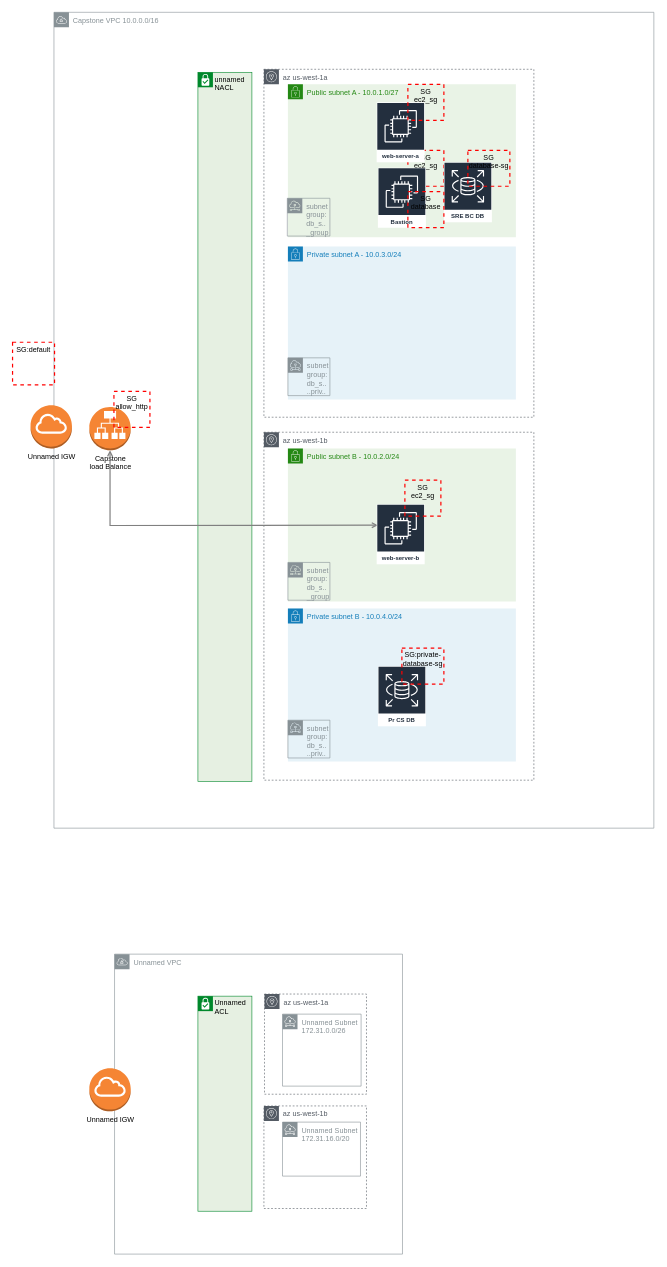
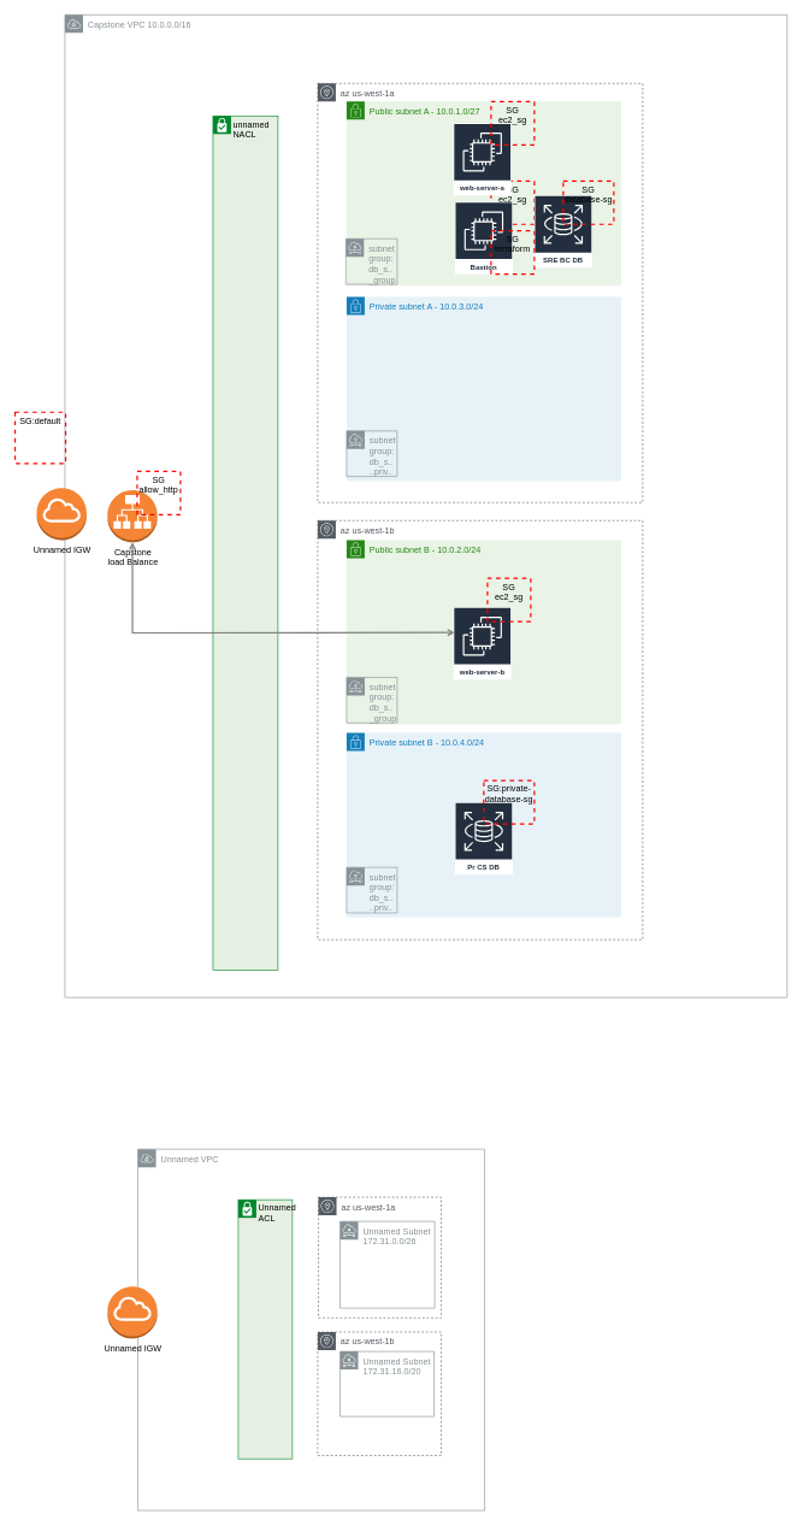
  <mxCell id="0" />
  <mxCell id="1" parent="0" />
  <mxCell id="2" value="Capstone VPC 10.0.0.0/16" style="sketch=0;outlineConnect=0;gradientColor=none;html=1;whiteSpace=wrap;fontSize=12;fontStyle=0;shape=mxgraph.aws4.group;grIcon=mxgraph.aws4.group_vpc;strokeColor=#879196;fillColor=none;verticalAlign=top;align=left;spacingLeft=30;fontColor=#879196;dashed=0;" parent="1" vertex="1"><mxGeometry x="89" y="20" width="1000" height="1360" as="geometry" /></mxCell>
  <mxCell id="3" value="az us-west-1b" style="sketch=0;outlineConnect=0;gradientColor=none;html=1;whiteSpace=wrap;fontSize=12;fontStyle=0;shape=mxgraph.aws4.group;grIcon=mxgraph.aws4.group_availability_zone;strokeColor=#545B64;fillColor=none;verticalAlign=top;align=left;spacingLeft=30;fontColor=#545B64;dashed=1;" parent="1" vertex="1"><mxGeometry x="439" y="720" width="450" height="580" as="geometry" /></mxCell>
  <mxCell id="4" value="az us-west-1a" style="sketch=0;outlineConnect=0;gradientColor=none;html=1;whiteSpace=wrap;fontSize=12;fontStyle=0;shape=mxgraph.aws4.group;grIcon=mxgraph.aws4.group_availability_zone;strokeColor=#545B64;fillColor=none;verticalAlign=top;align=left;spacingLeft=30;fontColor=#545B64;dashed=1;" parent="1" vertex="1"><mxGeometry x="439" y="115" width="450" height="580" as="geometry" /></mxCell>
  <mxCell id="5" value="Public subnet B - 10.0.2.0/24" style="points=[[0,0],[0.25,0],[0.5,0],[0.75,0],[1,0],[1,0.25],[1,0.5],[1,0.75],[1,1],[0.75,1],[0.5,1],[0.25,1],[0,1],[0,0.75],[0,0.5],[0,0.25]];outlineConnect=0;gradientColor=none;html=1;whiteSpace=wrap;fontSize=12;fontStyle=0;container=1;pointerEvents=0;collapsible=0;recursiveResize=0;shape=mxgraph.aws4.group;grIcon=mxgraph.aws4.group_security_group;grStroke=0;strokeColor=#248814;fillColor=#E9F3E6;verticalAlign=top;align=left;spacingLeft=30;fontColor=#248814;dashed=0;" parent="1" vertex="1"><mxGeometry x="479" y="747" width="380" height="255" as="geometry" /></mxCell>
  <mxCell id="6" value="Private subnet B - 10.0.4.0/24" style="points=[[0,0],[0.25,0],[0.5,0],[0.75,0],[1,0],[1,0.25],[1,0.5],[1,0.75],[1,1],[0.75,1],[0.5,1],[0.25,1],[0,1],[0,0.75],[0,0.5],[0,0.25]];outlineConnect=0;gradientColor=none;html=1;whiteSpace=wrap;fontSize=12;fontStyle=0;container=1;pointerEvents=0;collapsible=0;recursiveResize=0;shape=mxgraph.aws4.group;grIcon=mxgraph.aws4.group_security_group;grStroke=0;strokeColor=#147EBA;fillColor=#E6F2F8;verticalAlign=top;align=left;spacingLeft=30;fontColor=#147EBA;dashed=0;" parent="1" vertex="1"><mxGeometry x="479" y="1014" width="380" height="255" as="geometry" /></mxCell>
  <mxCell id="7" value="Private subnet A - 10.0.3.0/24" style="points=[[0,0],[0.25,0],[0.5,0],[0.75,0],[1,0],[1,0.25],[1,0.5],[1,0.75],[1,1],[0.75,1],[0.5,1],[0.25,1],[0,1],[0,0.75],[0,0.5],[0,0.25]];outlineConnect=0;gradientColor=none;html=1;whiteSpace=wrap;fontSize=12;fontStyle=0;container=1;pointerEvents=0;collapsible=0;recursiveResize=0;shape=mxgraph.aws4.group;grIcon=mxgraph.aws4.group_security_group;grStroke=0;strokeColor=#147EBA;fillColor=#E6F2F8;verticalAlign=top;align=left;spacingLeft=30;fontColor=#147EBA;dashed=0;" parent="1" vertex="1"><mxGeometry x="479" y="410.5" width="380" height="255" as="geometry" /></mxCell>
  <mxCell id="8" value="subnet&lt;br&gt;group:&lt;br&gt;db_s..&lt;br&gt;..priv.." style="sketch=0;outlineConnect=0;gradientColor=none;html=1;whiteSpace=wrap;fontSize=12;fontStyle=0;shape=mxgraph.aws4.group;grIcon=mxgraph.aws4.group_subnet;strokeColor=#879196;fillColor=none;verticalAlign=top;align=left;spacingLeft=30;fontColor=#879196;dashed=0;" parent="7" vertex="1"><mxGeometry y="185.5" width="70" height="63" as="geometry" /></mxCell>
  <mxCell id="9" value="Public subnet A - 10.0.1.0/27" style="points=[[0,0],[0.25,0],[0.5,0],[0.75,0],[1,0],[1,0.25],[1,0.5],[1,0.75],[1,1],[0.75,1],[0.5,1],[0.25,1],[0,1],[0,0.75],[0,0.5],[0,0.25]];outlineConnect=0;gradientColor=none;html=1;whiteSpace=wrap;fontSize=12;fontStyle=0;container=1;pointerEvents=0;collapsible=0;recursiveResize=0;shape=mxgraph.aws4.group;grIcon=mxgraph.aws4.group_security_group;grStroke=0;strokeColor=#248814;fillColor=#E9F3E6;verticalAlign=top;align=left;spacingLeft=30;fontColor=#248814;dashed=0;" parent="1" vertex="1"><mxGeometry x="479" y="140" width="380" height="255" as="geometry" /></mxCell>
  <mxCell id="10" value="subnet&lt;br&gt;group:&lt;br&gt;db_s..&lt;br&gt;_group" style="sketch=0;outlineConnect=0;gradientColor=none;html=1;whiteSpace=wrap;fontSize=12;fontStyle=0;shape=mxgraph.aws4.group;grIcon=mxgraph.aws4.group_subnet;strokeColor=#879196;fillColor=none;verticalAlign=top;align=left;spacingLeft=30;fontColor=#879196;dashed=0;" parent="9" vertex="1"><mxGeometry x="-1" y="190" width="71" height="63" as="geometry" /></mxCell>
  <mxCell id="11" value="SG&lt;br&gt;ec2_sg" style="fontStyle=0;verticalAlign=top;align=center;spacingTop=-2;fillColor=none;rounded=0;whiteSpace=wrap;html=1;strokeColor=#FF0000;strokeWidth=2;dashed=1;container=1;collapsible=0;expand=0;recursiveResize=0;" parent="9" vertex="1"><mxGeometry x="200" y="110" width="60" height="60" as="geometry" /></mxCell>
- <mxCell id="12" value="unnamed &lt;br&gt;NACL" style="shape=mxgraph.ibm.box;prType=subnet;fontStyle=0;verticalAlign=top;align=left;spacingLeft=32;spacingTop=4;fillColor=#E6F0E2;rounded=0;whiteSpace=wrap;html=1;strokeColor=#00882B;strokeWidth=1;dashed=0;container=1;spacing=-4;collapsible=0;expand=0;recursiveResize=0;" parent="1" vertex="1"><mxGeometry x="329" y="120" width="90" height="1182" as="geometry" /></mxCell>
+ <mxCell id="12" value="unnamed &lt;br&gt;NACL" style="shape=mxgraph.ibm.box;prType=subnet;fontStyle=0;verticalAlign=top;align=left;spacingLeft=32;spacingTop=4;fillColor=#E6F0E2;rounded=0;whiteSpace=wrap;html=1;strokeColor=#00882B;strokeWidth=1;dashed=0;container=1;spacing=-4;collapsible=0;expand=0;recursiveResize=0;" parent="1" vertex="1"><mxGeometry x="294" y="160" width="90" height="1182" as="geometry" /></mxCell>
  <mxCell id="13" value="Capstone&lt;br&gt;load Balance" style="outlineConnect=0;dashed=0;verticalLabelPosition=bottom;verticalAlign=top;align=center;html=1;shape=mxgraph.aws3.application_load_balancer;fillColor=#F58534;gradientColor=none;" parent="1" vertex="1"><mxGeometry x="148" y="678" width="69" height="72" as="geometry" /></mxCell>
  <mxCell id="14" value="subnet&lt;br&gt;group:&lt;br&gt;db_s..&lt;br&gt;_group" style="sketch=0;outlineConnect=0;gradientColor=none;html=1;whiteSpace=wrap;fontSize=12;fontStyle=0;shape=mxgraph.aws4.group;grIcon=mxgraph.aws4.group_subnet;strokeColor=#879196;fillColor=none;verticalAlign=top;align=left;spacingLeft=30;fontColor=#879196;dashed=0;" parent="1" vertex="1"><mxGeometry x="479" y="937" width="70" height="63" as="geometry" /></mxCell>
  <mxCell id="15" value="Unnamed VPC" style="sketch=0;outlineConnect=0;gradientColor=none;html=1;whiteSpace=wrap;fontSize=12;fontStyle=0;shape=mxgraph.aws4.group;grIcon=mxgraph.aws4.group_vpc;strokeColor=#879196;fillColor=none;verticalAlign=top;align=left;spacingLeft=30;fontColor=#879196;dashed=0;" parent="1" vertex="1"><mxGeometry x="190" y="1590" width="480" height="500" as="geometry" /></mxCell>
  <mxCell id="16" value="az us-west-1a" style="sketch=0;outlineConnect=0;gradientColor=none;html=1;whiteSpace=wrap;fontSize=12;fontStyle=0;shape=mxgraph.aws4.group;grIcon=mxgraph.aws4.group_availability_zone;strokeColor=#545B64;fillColor=none;verticalAlign=top;align=left;spacingLeft=30;fontColor=#545B64;dashed=1;" parent="1" vertex="1"><mxGeometry x="440" y="1656.5" width="170" height="167" as="geometry" /></mxCell>
  <mxCell id="17" value="Unnamed Subnet&lt;br&gt;172.31.0.0/26" style="sketch=0;outlineConnect=0;gradientColor=none;html=1;whiteSpace=wrap;fontSize=12;fontStyle=0;shape=mxgraph.aws4.group;grIcon=mxgraph.aws4.group_subnet;strokeColor=#879196;fillColor=none;verticalAlign=top;align=left;spacingLeft=30;fontColor=#879196;dashed=0;" parent="1" vertex="1"><mxGeometry x="470" y="1690" width="131" height="120" as="geometry" /></mxCell>
  <mxCell id="18" value="az us-west-1b" style="sketch=0;outlineConnect=0;gradientColor=none;html=1;whiteSpace=wrap;fontSize=12;fontStyle=0;shape=mxgraph.aws4.group;grIcon=mxgraph.aws4.group_availability_zone;strokeColor=#545B64;fillColor=none;verticalAlign=top;align=left;spacingLeft=30;fontColor=#545B64;dashed=1;" parent="1" vertex="1"><mxGeometry x="439" y="1843" width="171" height="171" as="geometry" /></mxCell>
  <mxCell id="19" value="Unnamed Subnet&lt;br&gt;172.31.16.0/20" style="sketch=0;outlineConnect=0;gradientColor=none;html=1;whiteSpace=wrap;fontSize=12;fontStyle=0;shape=mxgraph.aws4.group;grIcon=mxgraph.aws4.group_subnet;strokeColor=#879196;fillColor=none;verticalAlign=top;align=left;spacingLeft=30;fontColor=#879196;dashed=0;" parent="1" vertex="1"><mxGeometry x="470" y="1870" width="130" height="90" as="geometry" /></mxCell>
  <mxCell id="20" value="Bastion" style="sketch=0;outlineConnect=0;fontColor=#232F3E;gradientColor=none;strokeColor=#ffffff;fillColor=#232F3E;dashed=0;verticalLabelPosition=middle;verticalAlign=bottom;align=center;html=1;whiteSpace=wrap;fontSize=10;fontStyle=1;spacing=3;shape=mxgraph.aws4.productIcon;prIcon=mxgraph.aws4.ec2;" parent="1" vertex="1"><mxGeometry x="629" y="279" width="80" height="100" as="geometry" /></mxCell>
  <mxCell id="21" style="edgeStyle=orthogonalEdgeStyle;rounded=0;orthogonalLoop=1;jettySize=auto;html=1;startArrow=open;startFill=0;endArrow=open;endFill=0;strokeWidth=2;strokeColor=#808080;exitX=0;exitY=0.5;exitDx=0;exitDy=0;exitPerimeter=0;" parent="1" target="13" edge="1"><mxGeometry relative="1" as="geometry"><mxPoint x="629" y="875" as="sourcePoint" /><mxPoint x="249" y="950" as="targetPoint" /></mxGeometry></mxCell>
  <mxCell id="22" value="Unnamed IGW" style="outlineConnect=0;dashed=0;verticalLabelPosition=bottom;verticalAlign=top;align=center;html=1;shape=mxgraph.aws3.internet_gateway;fillColor=#F58534;gradientColor=none;" parent="1" vertex="1"><mxGeometry x="148" y="1780" width="69" height="72" as="geometry" /></mxCell>
  <mxCell id="23" value="Unnamed IGW" style="outlineConnect=0;dashed=0;verticalLabelPosition=bottom;verticalAlign=top;align=center;html=1;shape=mxgraph.aws3.internet_gateway;fillColor=#F58534;gradientColor=none;" parent="1" vertex="1"><mxGeometry x="50" y="675" width="69" height="72" as="geometry" /></mxCell>
- <mxCell id="24" value="Unnamed ACL" style="shape=mxgraph.ibm.box;prType=subnet;fontStyle=0;verticalAlign=top;align=left;spacingLeft=32;spacingTop=4;fillColor=#E6F0E2;rounded=0;whiteSpace=wrap;html=1;strokeColor=#00882B;strokeWidth=1;dashed=0;container=1;spacing=-4;collapsible=0;expand=0;recursiveResize=0;" parent="1" vertex="1"><mxGeometry x="329" y="1660" width="90" height="358.5" as="geometry" /></mxCell>
+ <mxCell id="24" value="Unnamed ACL" style="shape=mxgraph.ibm.box;prType=subnet;fontStyle=0;verticalAlign=top;align=left;spacingLeft=32;spacingTop=4;fillColor=#E6F0E2;rounded=0;whiteSpace=wrap;html=1;strokeColor=#00882B;strokeWidth=1;dashed=0;container=1;spacing=-4;collapsible=0;expand=0;recursiveResize=0;" parent="1" vertex="1"><mxGeometry x="329" y="1660" width="75" height="358.5" as="geometry" /></mxCell>
  <mxCell id="25" value="Pr CS DB" style="sketch=0;outlineConnect=0;fontColor=#232F3E;gradientColor=none;strokeColor=#ffffff;fillColor=#232F3E;dashed=0;verticalLabelPosition=middle;verticalAlign=bottom;align=center;html=1;whiteSpace=wrap;fontSize=10;fontStyle=1;spacing=3;shape=mxgraph.aws4.productIcon;prIcon=mxgraph.aws4.rds;" parent="1" vertex="1"><mxGeometry x="629" y="1110" width="80" height="100" as="geometry" /></mxCell>
  <mxCell id="26" value="SRE BC DB" style="sketch=0;outlineConnect=0;fontColor=#232F3E;gradientColor=none;strokeColor=#ffffff;fillColor=#232F3E;dashed=0;verticalLabelPosition=middle;verticalAlign=bottom;align=center;html=1;whiteSpace=wrap;fontSize=10;fontStyle=1;spacing=3;shape=mxgraph.aws4.productIcon;prIcon=mxgraph.aws4.rds;" parent="1" vertex="1"><mxGeometry x="739" y="270" width="80" height="100" as="geometry" /></mxCell>
  <mxCell id="27" value="web-server-a" style="sketch=0;outlineConnect=0;fontColor=#232F3E;gradientColor=none;strokeColor=#ffffff;fillColor=#232F3E;dashed=0;verticalLabelPosition=middle;verticalAlign=bottom;align=center;html=1;whiteSpace=wrap;fontSize=10;fontStyle=1;spacing=3;shape=mxgraph.aws4.productIcon;prIcon=mxgraph.aws4.ec2;" parent="1" vertex="1"><mxGeometry x="627" y="170" width="80" height="100" as="geometry" /></mxCell>
  <mxCell id="28" value="web-server-b" style="sketch=0;outlineConnect=0;fontColor=#232F3E;gradientColor=none;strokeColor=#ffffff;fillColor=#232F3E;dashed=0;verticalLabelPosition=middle;verticalAlign=bottom;align=center;html=1;whiteSpace=wrap;fontSize=10;fontStyle=1;spacing=3;shape=mxgraph.aws4.productIcon;prIcon=mxgraph.aws4.ec2;" parent="1" vertex="1"><mxGeometry x="627" y="840" width="80" height="100" as="geometry" /></mxCell>
  <mxCell id="29" value="SG:default" style="fontStyle=0;verticalAlign=top;align=center;spacingTop=-2;fillColor=none;rounded=0;whiteSpace=wrap;html=1;strokeColor=#FF0000;strokeWidth=2;dashed=1;container=1;collapsible=0;expand=0;recursiveResize=0;" parent="1" vertex="1"><mxGeometry x="20" y="570" width="70" height="71" as="geometry" /></mxCell>
  <mxCell id="30" value="SG:private-database-sg" style="fontStyle=0;verticalAlign=top;align=center;spacingTop=-2;fillColor=none;rounded=0;whiteSpace=wrap;html=1;strokeColor=#FF0000;strokeWidth=2;dashed=1;container=1;collapsible=0;expand=0;recursiveResize=0;" parent="1" vertex="1"><mxGeometry x="669" y="1080" width="70" height="60" as="geometry" /></mxCell>
  <mxCell id="31" value="SG database-sg" style="fontStyle=0;verticalAlign=top;align=center;spacingTop=-2;fillColor=none;rounded=0;whiteSpace=wrap;html=1;strokeColor=#FF0000;strokeWidth=2;dashed=1;container=1;collapsible=0;expand=0;recursiveResize=0;" parent="1" vertex="1"><mxGeometry x="779" y="250" width="70" height="60" as="geometry" /></mxCell>
  <mxCell id="32" value="subnet&lt;br&gt;group:&lt;br&gt;db_s..&lt;br&gt;..priv.." style="sketch=0;outlineConnect=0;gradientColor=none;html=1;whiteSpace=wrap;fontSize=12;fontStyle=0;shape=mxgraph.aws4.group;grIcon=mxgraph.aws4.group_subnet;strokeColor=#879196;fillColor=none;verticalAlign=top;align=left;spacingLeft=30;fontColor=#879196;dashed=0;" parent="1" vertex="1"><mxGeometry x="479" y="1200" width="70" height="63" as="geometry" /></mxCell>
  <mxCell id="33" value="SG&lt;br&gt;ec2_sg" style="fontStyle=0;verticalAlign=top;align=center;spacingTop=-2;fillColor=none;rounded=0;whiteSpace=wrap;html=1;strokeColor=#FF0000;strokeWidth=2;dashed=1;container=1;collapsible=0;expand=0;recursiveResize=0;" parent="1" vertex="1"><mxGeometry x="679" y="140" width="60" height="60" as="geometry" /></mxCell>
  <mxCell id="34" value="SG&lt;br&gt;ec2_sg" style="fontStyle=0;verticalAlign=top;align=center;spacingTop=-2;fillColor=none;rounded=0;whiteSpace=wrap;html=1;strokeColor=#FF0000;strokeWidth=2;dashed=1;container=1;collapsible=0;expand=0;recursiveResize=0;" parent="1" vertex="1"><mxGeometry x="674" y="800" width="60" height="60" as="geometry" /></mxCell>
  <mxCell id="35" value="SG&lt;br&gt;allow_http" style="fontStyle=0;verticalAlign=top;align=center;spacingTop=-2;fillColor=none;rounded=0;whiteSpace=wrap;html=1;strokeColor=#FF0000;strokeWidth=2;dashed=1;container=1;collapsible=0;expand=0;recursiveResize=0;" parent="1" vertex="1"><mxGeometry x="189" y="652" width="60" height="60" as="geometry" /></mxCell>
- <mxCell id="36" value="SG&lt;br&gt;database" style="fontStyle=0;verticalAlign=top;align=center;spacingTop=-2;fillColor=none;rounded=0;whiteSpace=wrap;html=1;strokeColor=#FF0000;strokeWidth=2;dashed=1;container=1;collapsible=0;expand=0;recursiveResize=0;" parent="1" vertex="1"><mxGeometry x="679" y="319" width="60" height="60" as="geometry" /></mxCell>
+ <mxCell id="36" value="SG&lt;br&gt;terraform" style="fontStyle=0;verticalAlign=top;align=center;spacingTop=-2;fillColor=none;rounded=0;whiteSpace=wrap;html=1;strokeColor=#FF0000;strokeWidth=2;dashed=1;container=1;collapsible=0;expand=0;recursiveResize=0;" parent="1" vertex="1"><mxGeometry x="679" y="319" width="60" height="60" as="geometry" /></mxCell>
